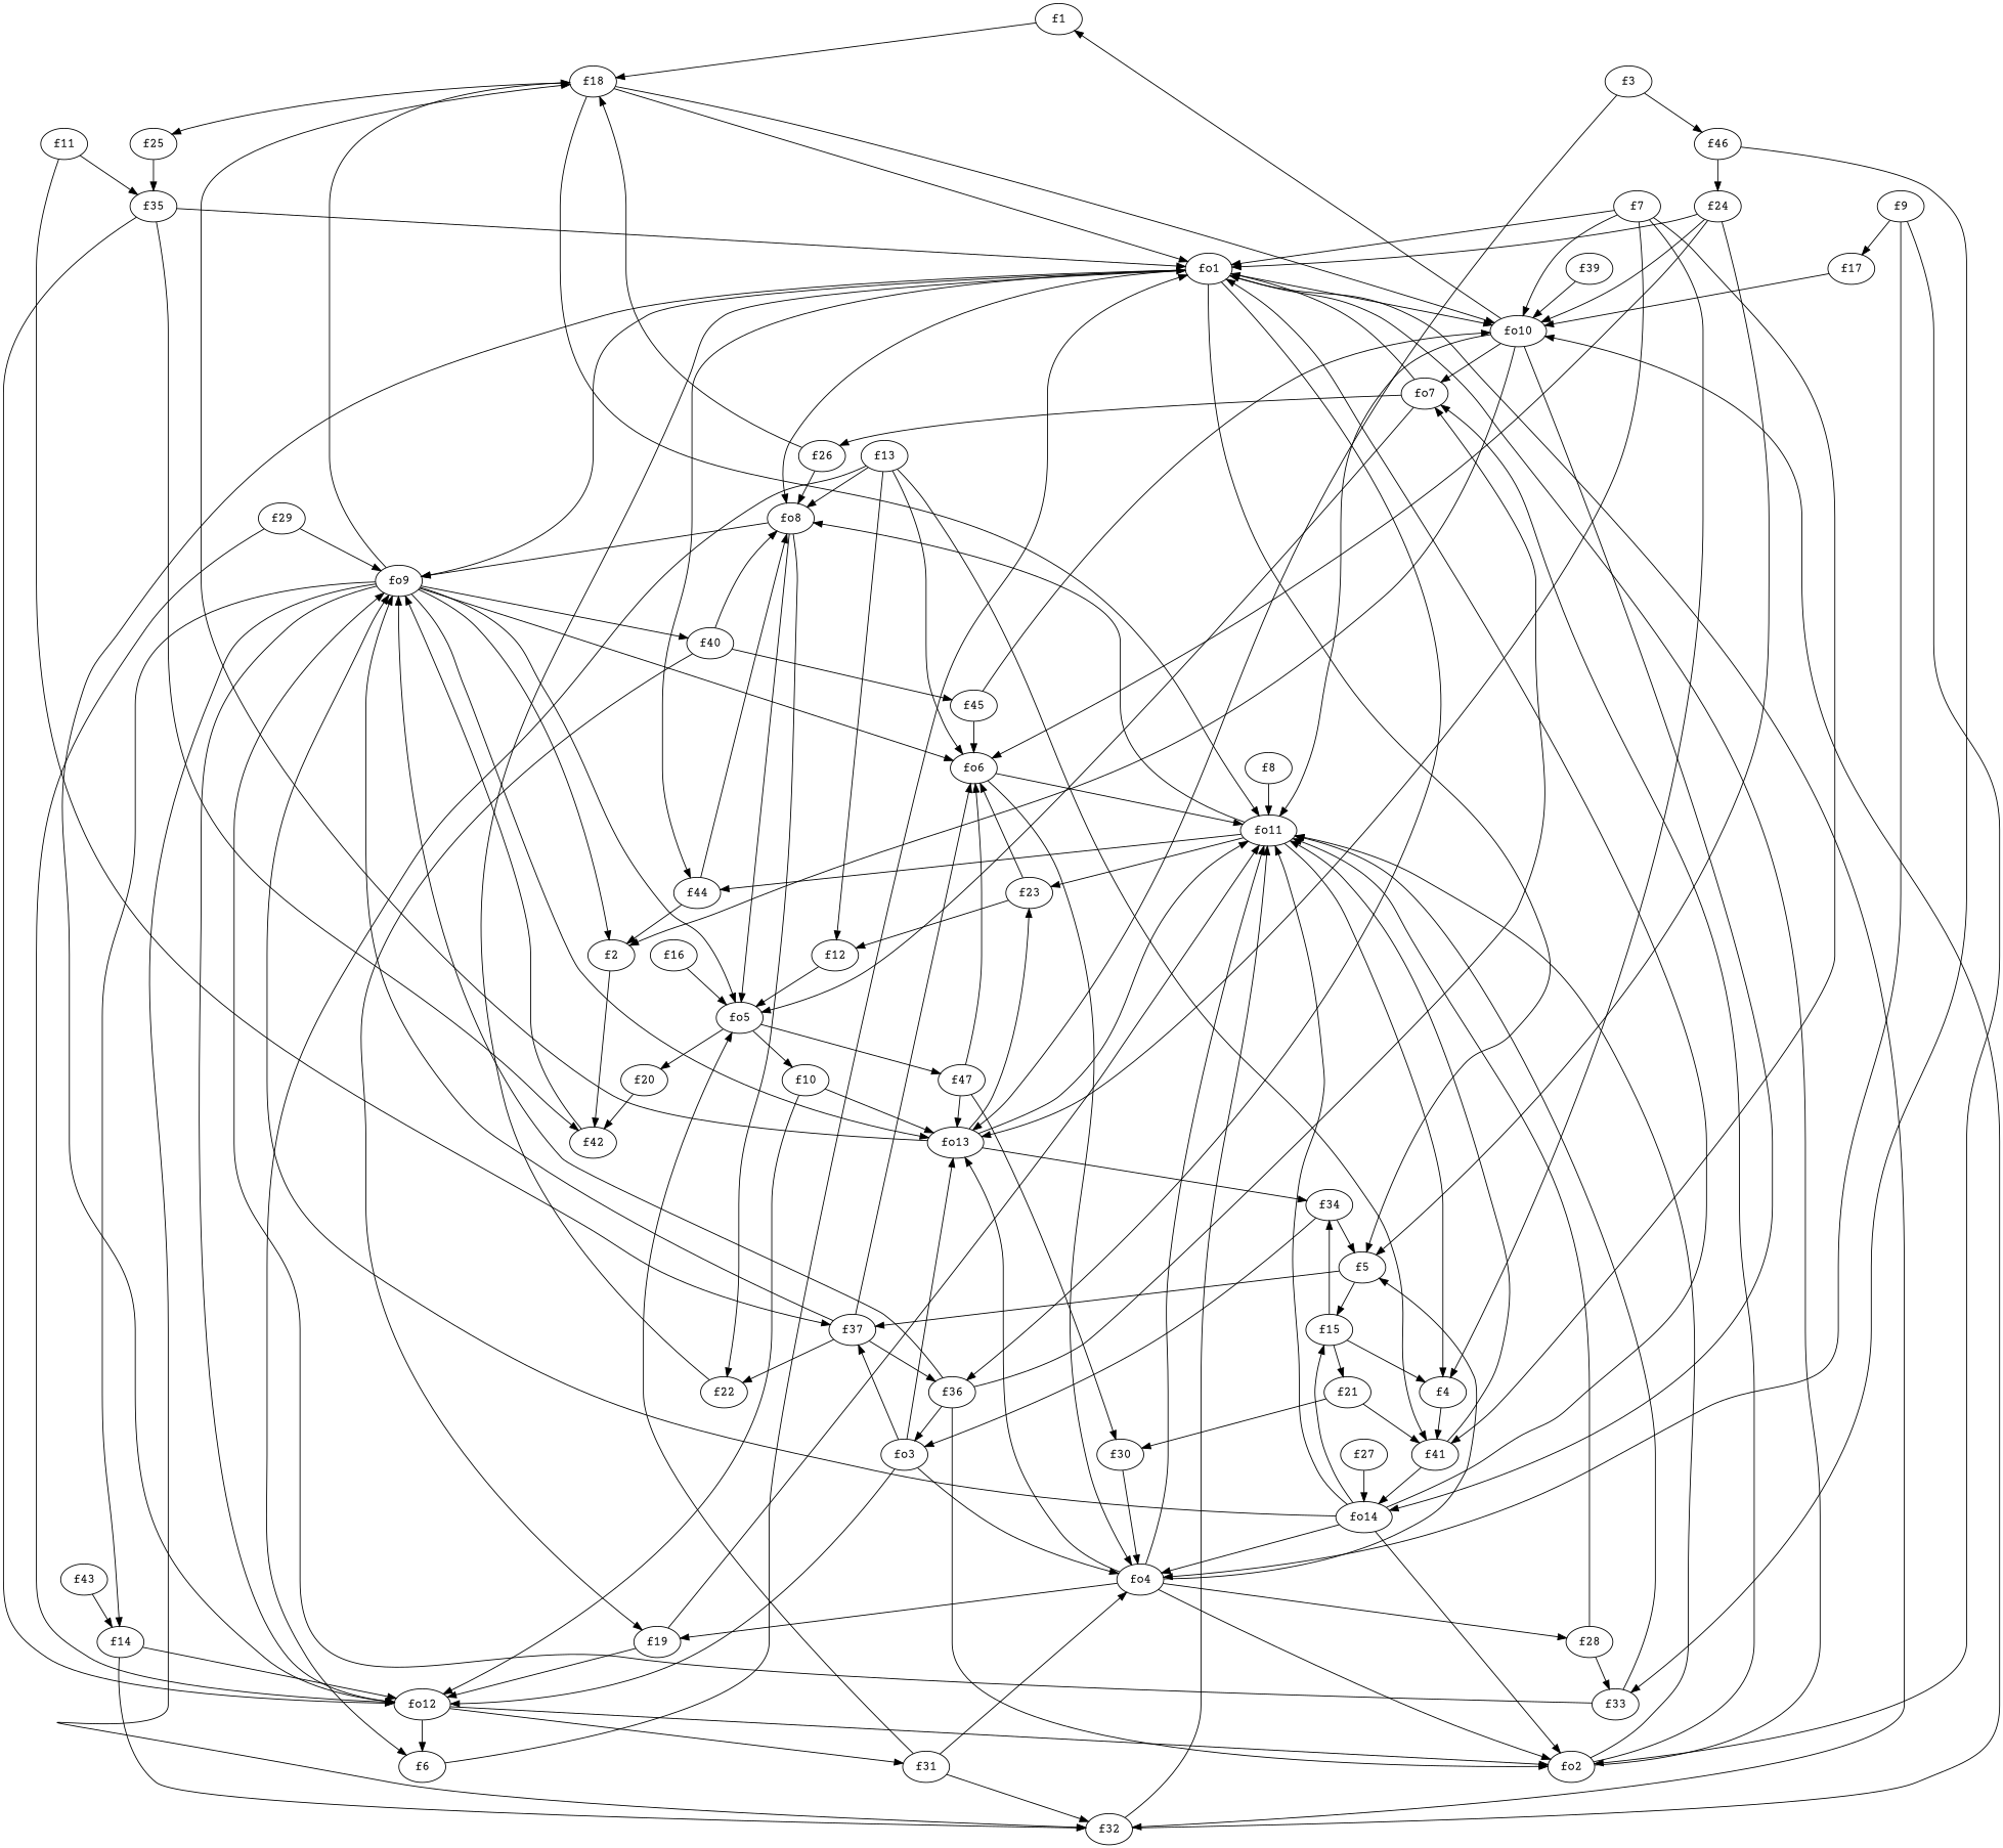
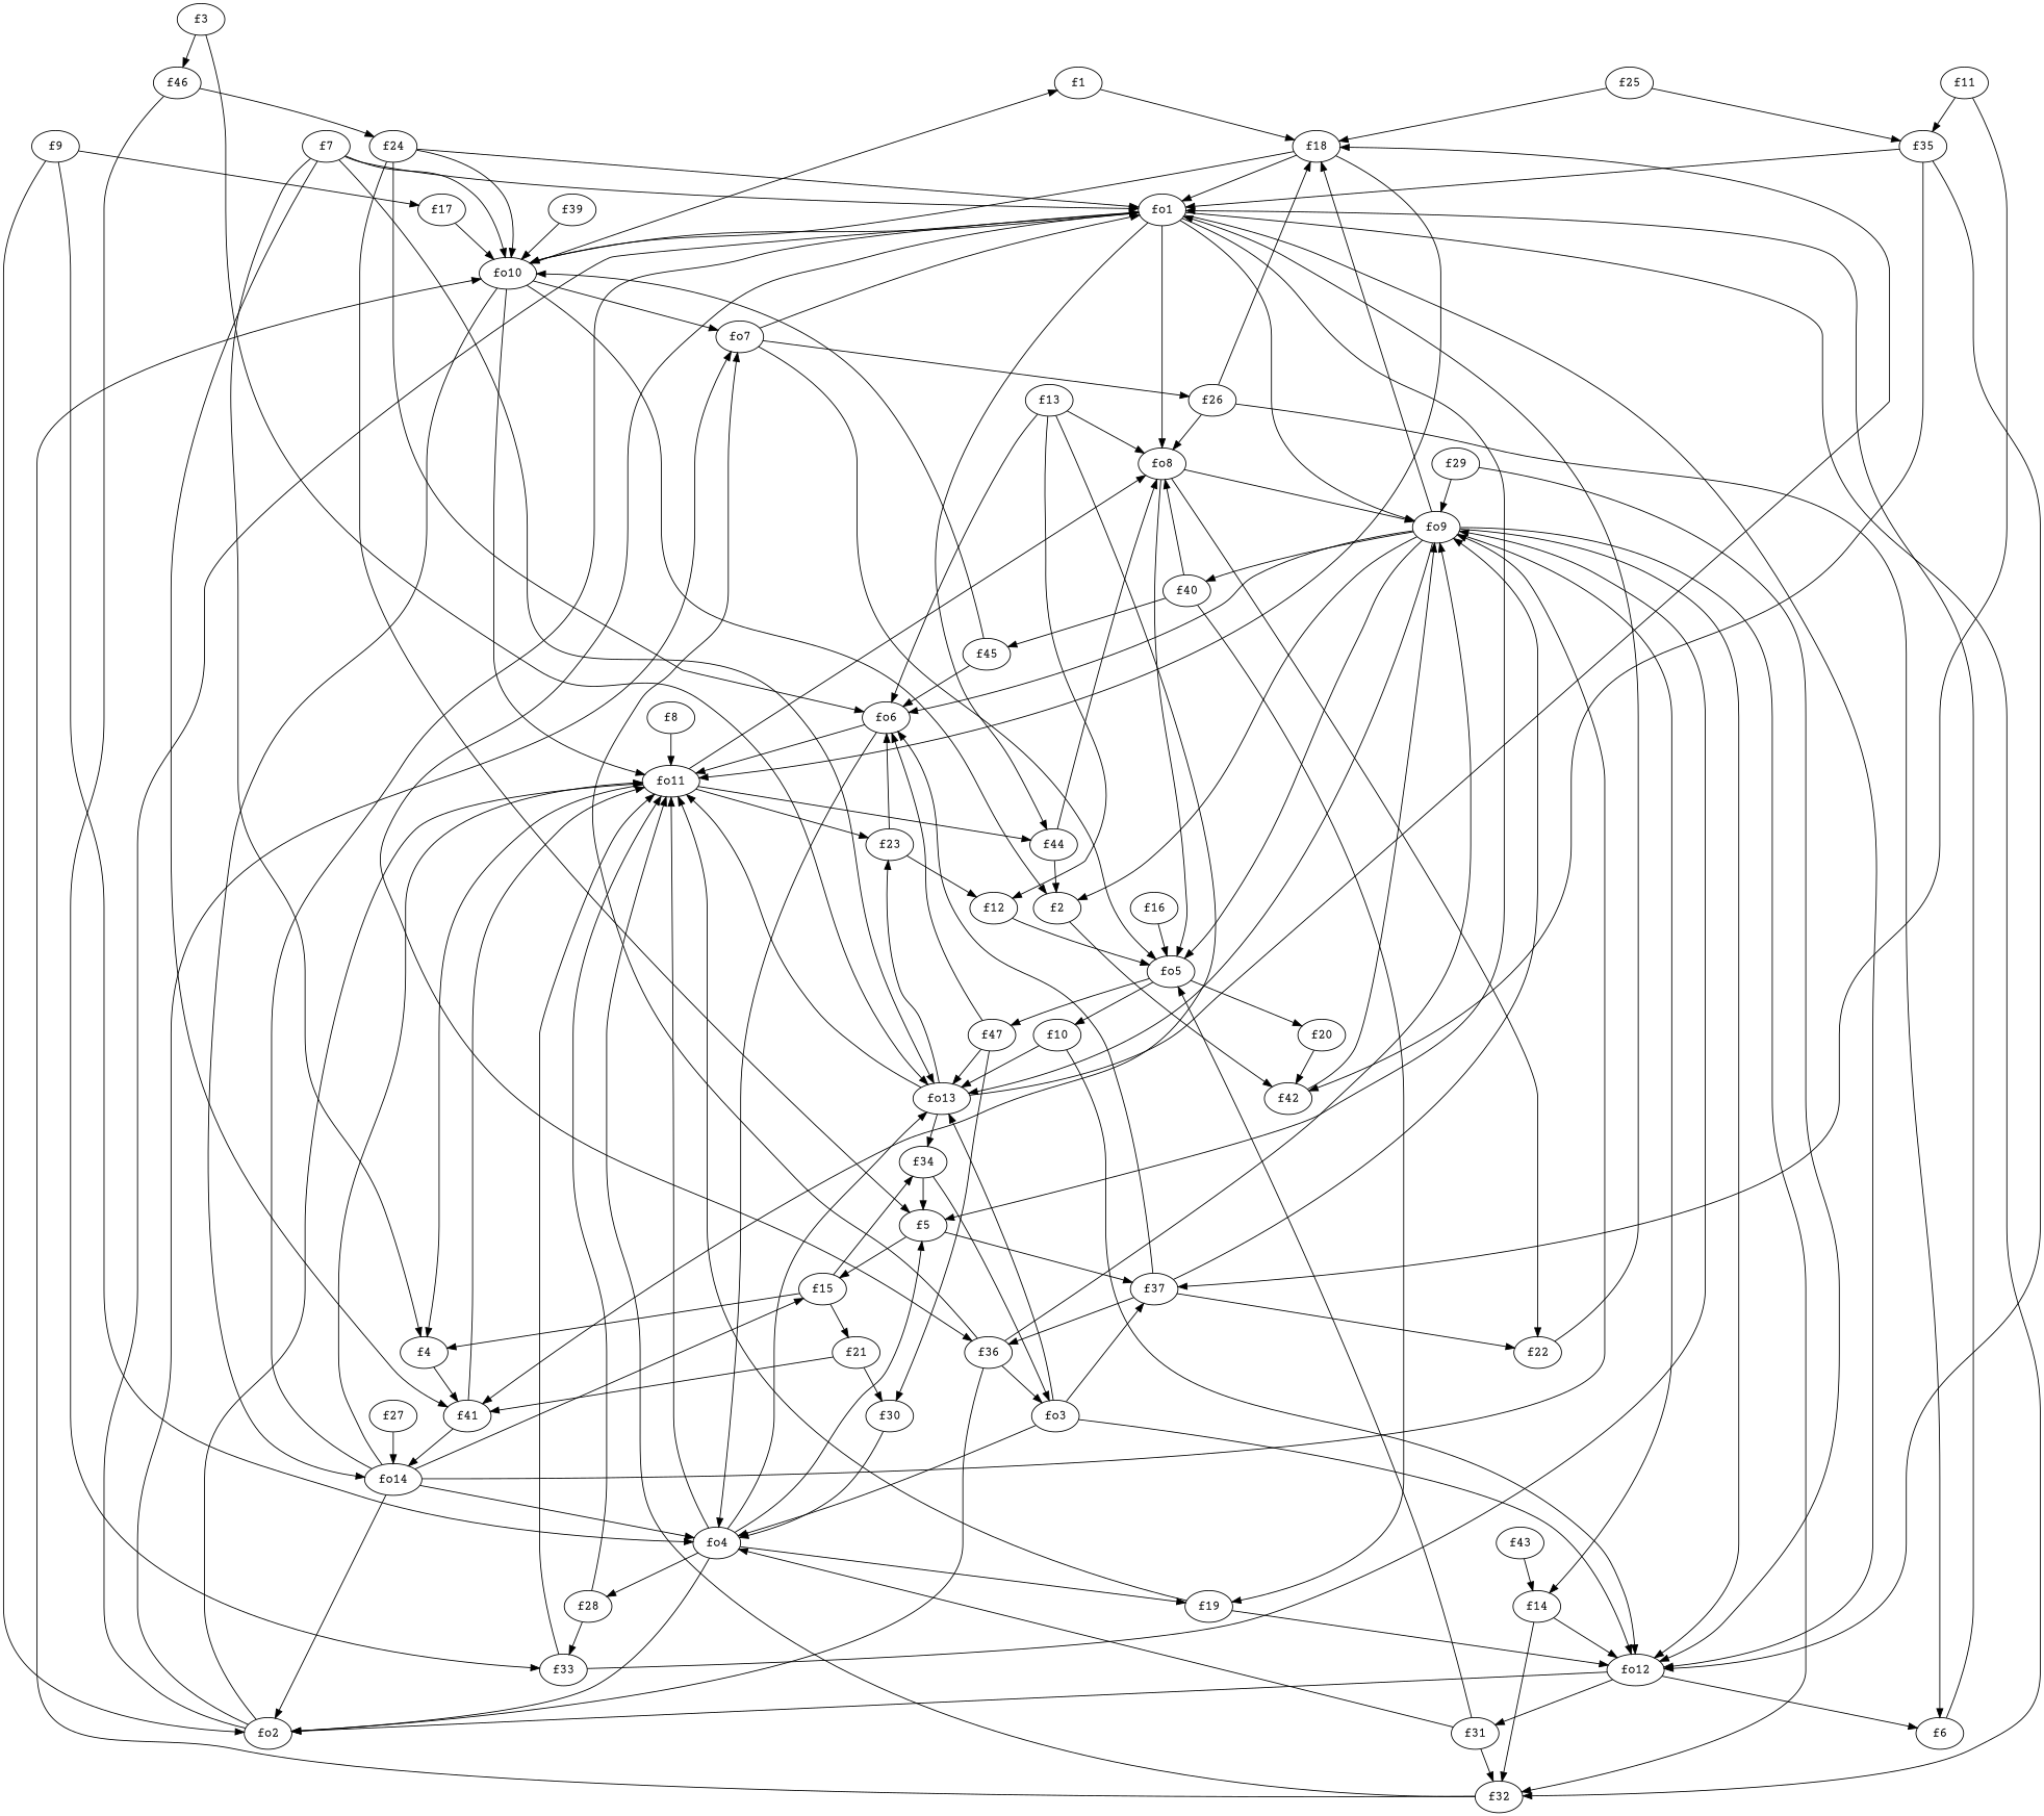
  strict digraph {
    fontname="Courier Prime"
    node [fontname="Courier Prime"]
    edge [fontname="Courier Prime" weight=2]
    f1
    f18
    fo1
    fo10
    fo11
    f2
    f42
    fo9
    f3
    f46
    fo13
    f24
    f33
    f34
    f23
    f4
    f41
    fo14
    f5
    f15
    f37
    f21
    fo6
    f22
    f36
    f6
    fo12
    fo8
    f32
    f44
    f7
    fo7
    f8
    f9
    fo2
    fo4
    f17
    f19
    f28
    f10
    f31
    f11
    f35
    f12
    fo5
    f20
    f47
    f13
    f14
    f30
    fo3
    f16
    f25
    f26
    f27
    f29
    f40
    f39
    f45
    f43
    f1 -> f18
    f18 -> fo1
    f18 -> fo10
    f18 -> fo11
    fo1 -> fo10
    fo1 -> fo9
    fo1 -> f5
    fo1 -> f36
    fo1 -> fo12
    fo1 -> fo8
    fo1 -> f32
    fo1 -> f44
    fo10 -> f1
    fo10 -> fo11
    fo10 -> f2
    fo10 -> fo14
    fo10 -> fo7
    fo11 -> f23
    fo11 -> f4
    fo11 -> fo8
    fo11 -> f44
    f2 -> f42
    f42 -> fo9
    fo9 -> f18
    fo9 -> f2
    fo9 -> fo13
    fo9 -> fo6
    fo9 -> fo12
    fo9 -> f32
    fo9 -> fo5
    fo9 -> f14
    fo9 -> f40
    f3 -> f46
    f3 -> fo13
    f46 -> f24
    f46 -> f33
    fo13 -> f18
    fo13 -> fo11
    fo13 -> f34
    fo13 -> f23
    f24 -> fo1
    f24 -> fo10
    f24 -> f5
    f24 -> fo6
    f33 -> fo11
    f33 -> fo9
    f34 -> f5
    f34 -> fo3
    f23 -> fo6
    f23 -> f12
    f4 -> f41
    f41 -> fo11
    f41 -> fo14
    fo14 -> fo1
    fo14 -> fo11
    fo14 -> fo9
    fo14 -> f15
    fo14 -> fo2
    fo14 -> fo4
    f5 -> f15
    f5 -> f37
    f15 -> f34
    f15 -> f4
    f15 -> f21
    f37 -> fo9
    f37 -> fo6
    f37 -> f22
    f37 -> f36
    f21 -> f41
    f21 -> f30
    fo6 -> fo11
    fo6 -> fo4
    f22 -> fo1
    f36 -> fo9
    f36 -> fo7
    f36 -> fo2
    f36 -> fo3
    f6 -> fo1
    fo12 -> f6
    fo12 -> fo2
    fo12 -> f31
    fo8 -> fo9
    fo8 -> f22
    fo8 -> fo5
    f32 -> fo10
    f32 -> fo11
    f44 -> f2
    f44 -> fo8
    f7 -> fo1
    f7 -> fo10
    f7 -> fo13
    f7 -> f4
    f7 -> f41
    fo7 -> fo1
    fo7 -> fo5
    fo7 -> f26
    f8 -> fo11
    f9 -> fo2
    f9 -> fo4
    f9 -> f17
    fo2 -> fo1
    fo2 -> fo11
    fo2 -> fo7
    fo4 -> fo11
    fo4 -> fo13
    fo4 -> f5
    fo4 -> fo2
    fo4 -> f19
    fo4 -> f28
    f17 -> fo10
    f19 -> fo11
    f19 -> fo12
    f28 -> fo11
    f28 -> f33
    f10 -> fo13
    f10 -> fo12
    f31 -> f32
    f31 -> fo4
    f31 -> fo5
    f11 -> f37
    f11 -> f35
    f35 -> fo1
    f35 -> f42
    f35 -> fo12
    f12 -> fo5
    fo5 -> f10
    fo5 -> f20
    fo5 -> f47
    f20 -> f42
    f47 -> fo13
    f47 -> fo6
    f47 -> f30
    f13 -> f41
    f13 -> fo6
    f13 -> fo8
    f13 -> f12
    f14 -> fo12
    f14 -> f32
    f30 -> fo4
    fo3 -> fo13
    fo3 -> f37
    fo3 -> fo12
    fo3 -> fo4
    f16 -> fo5
-   f18 -> f25
+   f25 -> f18
    f25 -> f35
    f26 -> f18
-   f13 -> f6
+   f26 -> f6
    f26 -> fo8
    f27 -> fo14
    f29 -> fo9
    f29 -> fo12
    f40 -> fo8
    f40 -> f19
    f40 -> f45
    f39 -> fo10
    f45 -> fo10
    f45 -> fo6
    f43 -> f14
  }
